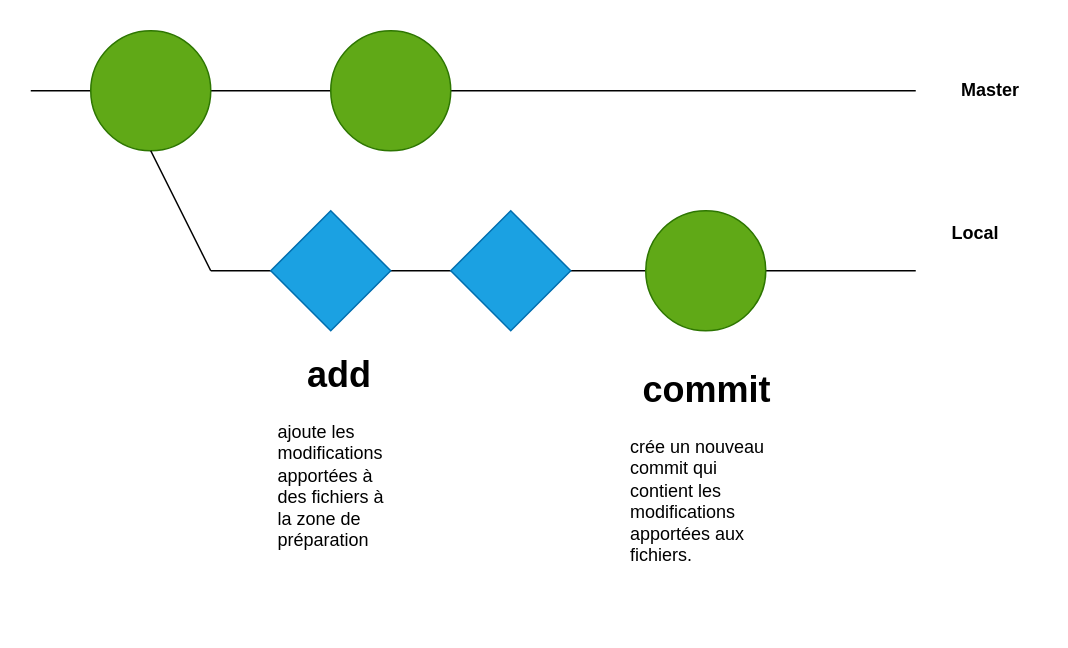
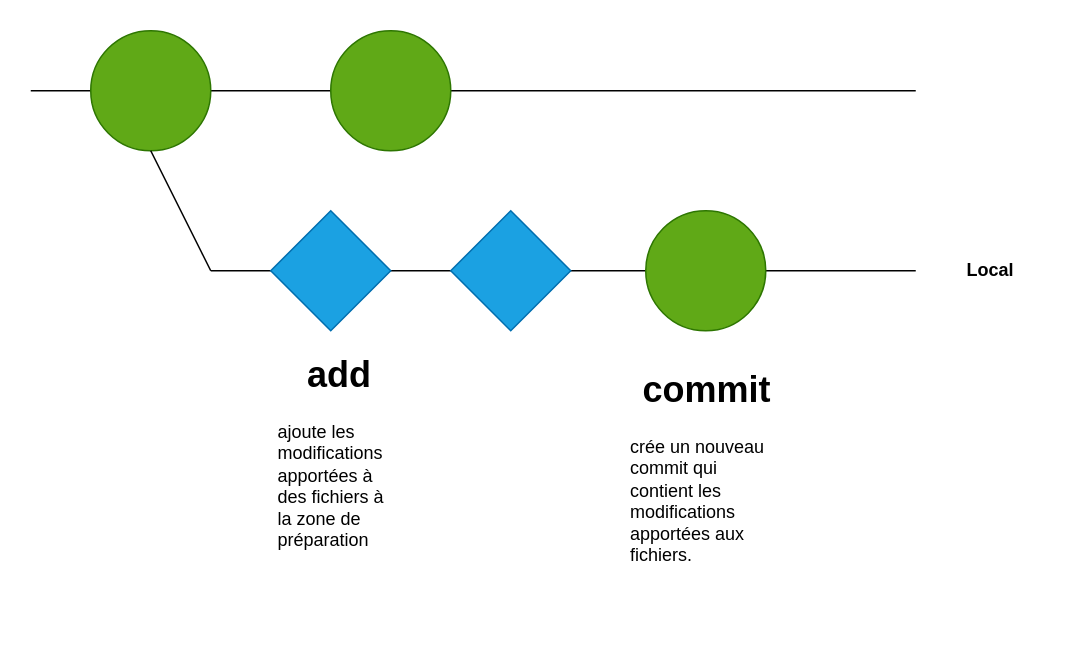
  <mxCell id="0" />
  <mxCell id="1" parent="0" />
  <mxCell id="2" value="" style="endArrow=none;html=1;rounded=0;" parent="1" edge="1"><mxGeometry width="50" height="50" relative="1" as="geometry"><mxPoint y="60" as="sourcePoint" x="20" /><mxPoint x="610" y="60" as="targetPoint" /></mxGeometry></mxCell>
  <mxCell id="3" value="" style="ellipse;whiteSpace=wrap;html=1;aspect=fixed;fillColor=#60a917;fontColor=#ffffff;strokeColor=#2D7600;" parent="1" vertex="1"><mxGeometry x="60" y="20" width="80" height="80" as="geometry" /></mxCell>
- <mxCell id="4" value="&lt;b&gt;Master&lt;/b&gt;" style="text;html=1;strokeColor=none;fillColor=none;align=center;verticalAlign=middle;whiteSpace=wrap;rounded=0;" parent="1" vertex="1"><mxGeometry x="630" y="45" width="60" height="30" as="geometry" /></mxCell>
  <mxCell id="5" value="" style="group" parent="1" vertex="1" connectable="0"><mxGeometry x="140" y="180" width="470" as="geometry" /></mxCell>
  <mxCell id="6" value="" style="endArrow=none;html=1;rounded=0;exitX=0.5;exitY=1;exitDx=0;exitDy=0;" parent="5" source="3" edge="1"><mxGeometry width="50" height="50" relative="1" as="geometry"><mxPoint x="13.429" y="60" as="sourcePoint" /><mxPoint as="targetPoint" /></mxGeometry></mxCell>
  <mxCell id="7" value="" style="endArrow=none;html=1;rounded=0;" parent="5" edge="1"><mxGeometry width="50" height="50" relative="1" as="geometry"><mxPoint as="sourcePoint" /><mxPoint x="470.0" as="targetPoint" /></mxGeometry></mxCell>
- <mxCell id="8" value="&lt;b&gt;Local&lt;/b&gt;" style="text;html=1;strokeColor=none;fillColor=none;align=center;verticalAlign=middle;whiteSpace=wrap;rounded=0;" parent="1" vertex="1"><mxGeometry x="620" y="140" width="60" height="30" as="geometry" /></mxCell>
+ <mxCell id="8" value="&lt;b&gt;Local&lt;/b&gt;" style="text;html=1;strokeColor=none;fillColor=none;align=center;verticalAlign=middle;whiteSpace=wrap;rounded=0;" parent="1" vertex="1"><mxGeometry x="630" y="165" width="60" height="30" as="geometry" /></mxCell>
  <mxCell id="9" value="" style="ellipse;whiteSpace=wrap;html=1;aspect=fixed;fillColor=#60a917;fontColor=#ffffff;strokeColor=#2D7600;" parent="1" vertex="1"><mxGeometry x="220" y="20" width="80" height="80" as="geometry" /></mxCell>
  <mxCell id="10" value="" style="rhombus;whiteSpace=wrap;html=1;fillColor=#1ba1e2;fontColor=#ffffff;strokeColor=#006EAF;fontStyle=1" parent="1" vertex="1"><mxGeometry x="180" y="140" width="80" height="80" as="geometry" /></mxCell>
  <mxCell id="11" value="&lt;h1 style=&quot;text-align: center;&quot;&gt;add&lt;/h1&gt;&lt;p&gt;&lt;span style=&quot;&quot;&gt;ajoute les modifications apportées à des fichiers à la zone de préparation&lt;/span&gt;&lt;br&gt;&lt;/p&gt;" style="text;html=1;strokeColor=none;fillColor=none;spacing=5;spacingTop=-20;whiteSpace=wrap;overflow=hidden;rounded=0;" parent="1" vertex="1"><mxGeometry x="180" y="230" width="90" height="140" as="geometry" /></mxCell>
  <mxCell id="12" value="" style="rhombus;whiteSpace=wrap;html=1;fillColor=#1ba1e2;fontColor=#ffffff;strokeColor=#006EAF;" vertex="1" parent="1"><mxGeometry x="300" y="140" width="80" height="80" as="geometry" /></mxCell>
  <mxCell id="13" value="" style="ellipse;whiteSpace=wrap;html=1;aspect=fixed;fillColor=#60a917;fontColor=#ffffff;strokeColor=#2D7600;" vertex="1" parent="1"><mxGeometry x="430" y="140" width="80" height="80" as="geometry" /></mxCell>
  <mxCell id="14" value="&lt;h1 style=&quot;text-align: center;&quot;&gt;commit&lt;/h1&gt;&lt;p&gt;&lt;span style=&quot;&quot;&gt;crée un nouveau commit qui contient les modifications apportées aux fichiers. &lt;/span&gt;&lt;br&gt;&lt;/p&gt;" style="text;html=1;strokeColor=none;fillColor=none;spacing=5;spacingTop=-20;whiteSpace=wrap;overflow=hidden;rounded=0;" vertex="1" parent="1"><mxGeometry x="415" y="240" width="110" height="170" as="geometry" /></mxCell>
